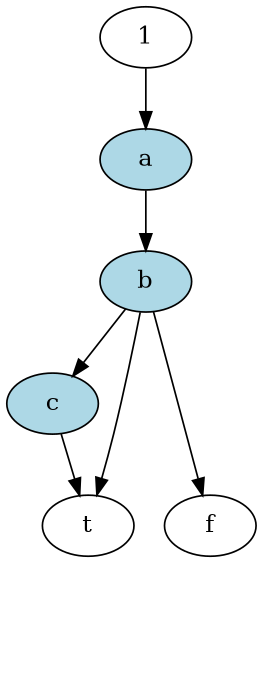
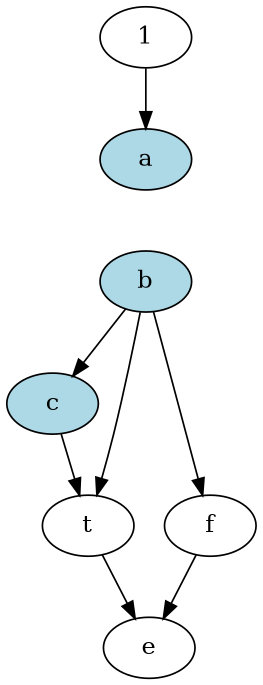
  digraph {
    a [fillcolor=lightblue style=filled]
    b [fillcolor=lightblue style=filled]
    c [fillcolor=lightblue style=filled]
    t
    f
+   e
    n7 [label=1]
-   a -> b
    b -> c
    b -> t
    b -> f
    c -> t
+   t -> e
+   f -> e
    n7 -> a
  }
